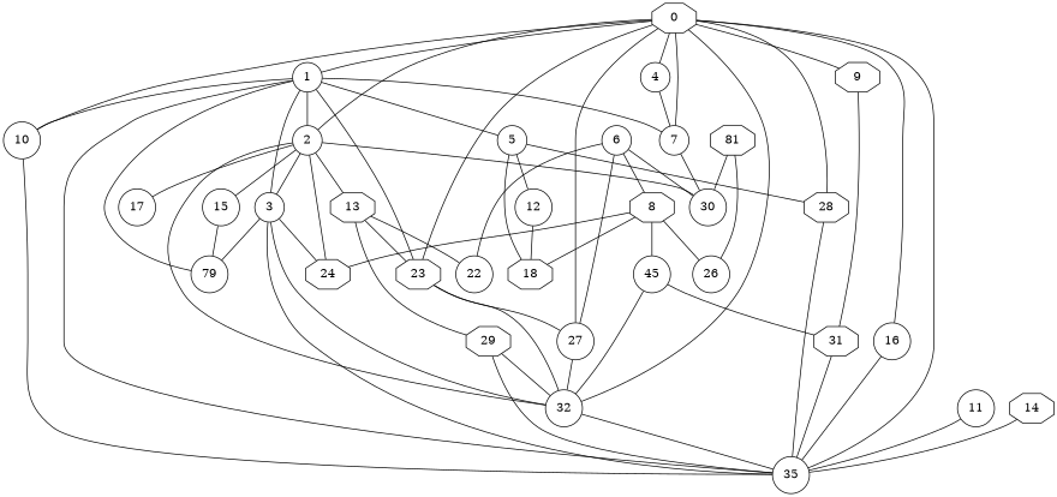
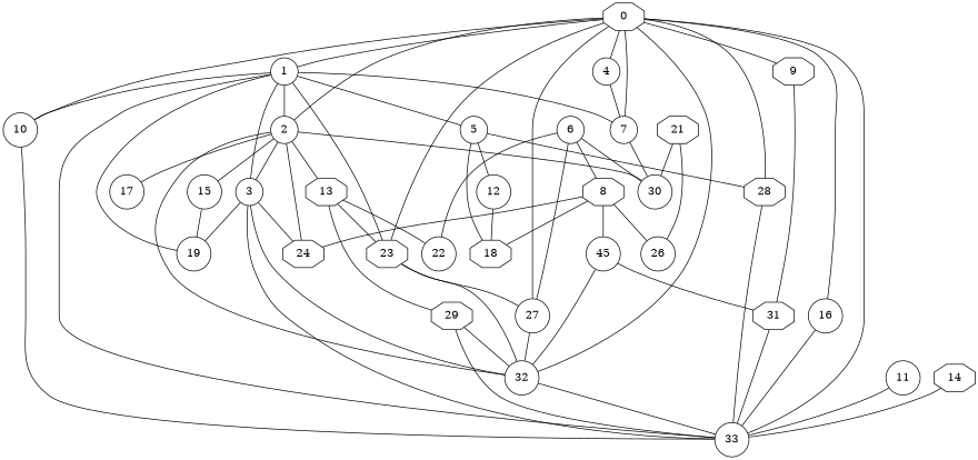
  strict graph {
    node [shape=circle]
    0 [shape=octagon]
    1
    2
    4
    7
    9 [shape=octagon]
    10
    16
    23 [shape=octagon]
    27
    28 [shape=octagon]
    32
-   33 [label=35]
+   33
    3
    5
-   19 [label=79]
+   19
    13 [shape=octagon]
    15
    17
    24 [shape=octagon]
    30
    31 [shape=octagon]
    12
    18 [shape=octagon]
    22
    29 [shape=octagon]
    6
    8 [shape=octagon]
    n29 [label=45]
    26
    11
    14 [shape=octagon]
-   21 [shape=octagon label=81]
+   21 [shape=octagon]
    0 -- 1
    0 -- 2
    0 -- 4
    0 -- 7
    0 -- 9
    0 -- 10
    0 -- 16
    0 -- 23
    0 -- 27
    0 -- 28
    0 -- 32
    0 -- 33
    1 -- 2
    1 -- 7
    1 -- 10
    1 -- 23
    1 -- 33
    1 -- 3
    1 -- 5
    1 -- 19
    2 -- 32
    2 -- 3
    2 -- 13
    2 -- 15
    2 -- 17
    2 -- 24
    2 -- 30
    4 -- 7
    7 -- 30
    9 -- 31
    10 -- 33
    16 -- 33
    23 -- 27
    23 -- 32
    27 -- 32
    28 -- 33
    32 -- 33
    3 -- 32
    3 -- 33
    3 -- 19
    3 -- 24
    5 -- 28
    5 -- 12
    5 -- 18
    13 -- 23
    13 -- 22
    13 -- 29
    15 -- 19
    31 -- 33
    12 -- 18
    29 -- 32
    29 -- 33
    6 -- 27
    6 -- 30
    6 -- 22
    6 -- 8
    8 -- 24
    8 -- 18
    8 -- n29
    8 -- 26
    n29 -- 32
    n29 -- 31
    11 -- 33
    14 -- 33
    21 -- 30
    21 -- 26
  }
